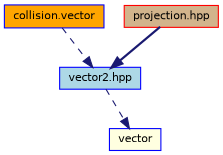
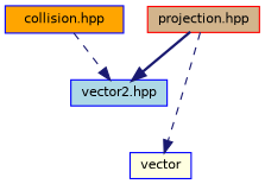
  digraph {
    node [color=blue fontname=Helvetica fontsize=10 shape=record style=filled]
    edge [color=midnightblue fontname=Helvetica fontsize=10 labelfontname=Helvetica labelfontsize=10 style=dashed]
    n1 [fillcolor=lightblue height=0.2 label="vector2.hpp" width=0.4]
    n2 [fillcolor=lightyellow height=0.2 label=vector width=0.4]
-   n3 [fillcolor=orange height=0.2 label="collision.vector" width=0.4]
+   n3 [fillcolor=orange height=0.2 label="collision.hpp" width=0.4]
    n4 [color=red fillcolor=tan height=0.2 label="projection.hpp" width=0.4]
-   n1 -> n2
+   n4 -> n2
    n3 -> n1
    n4 -> n1 [style=bold]
  }
